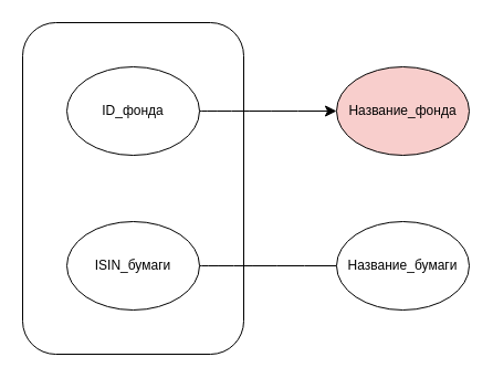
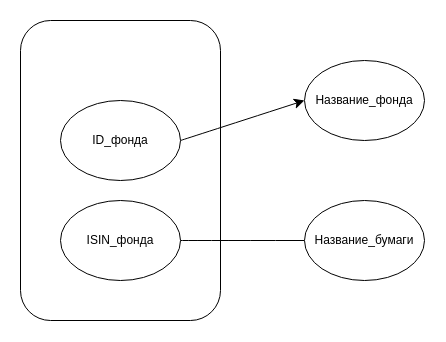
  <mxCell id="0" />
  <mxCell id="1" parent="0" />
  <mxCell id="2" value="" style="rounded=1;whiteSpace=wrap;html=1;" vertex="1" parent="1"><mxGeometry x="20" y="20" width="200" height="300" as="geometry" /></mxCell>
  <mxCell id="3" style="edgeStyle=none;curved=1;rounded=0;orthogonalLoop=1;jettySize=auto;html=1;exitX=1;exitY=0.5;exitDx=0;exitDy=0;fontSize=12;startSize=8;endSize=8;entryX=0;entryY=0.5;entryDx=0;entryDy=0;" edge="1" parent="1" source="4" target="7"><mxGeometry relative="1" as="geometry"><mxPoint x="300" y="100" as="targetPoint" /></mxGeometry></mxCell>
- <mxCell id="4" value="ID_фонда" style="ellipse;whiteSpace=wrap;html=1;" vertex="1" parent="1"><mxGeometry x="60" y="60" width="120" height="80" as="geometry" /></mxCell>
+ <mxCell id="4" value="ID_фонда" style="ellipse;whiteSpace=wrap;html=1;" vertex="1" parent="1"><mxGeometry x="60" y="100" width="120" height="80" as="geometry" /></mxCell>
  <mxCell id="5" style="edgeStyle=none;curved=1;rounded=0;orthogonalLoop=1;jettySize=auto;html=1;exitX=1;exitY=0.5;exitDx=0;exitDy=0;entryX=0;entryY=0.5;entryDx=0;entryDy=0;fontSize=12;startSize=8;endSize=8;endArrow=none;" edge="1" parent="1" source="6" target="8"><mxGeometry relative="1" as="geometry" /></mxCell>
- <mxCell id="6" value="ISIN_бумаги" style="ellipse;whiteSpace=wrap;html=1;" vertex="1" parent="1"><mxGeometry x="60" y="200" width="120" height="80" as="geometry" /></mxCell>
- <mxCell id="7" value="Название_фонда" style="ellipse;whiteSpace=wrap;html=1;fillColor=#f8cecc;" vertex="1" parent="1"><mxGeometry x="304" y="60" width="120" height="80" as="geometry" /></mxCell>
+ <mxCell id="6" value="ISIN_фонда" style="ellipse;whiteSpace=wrap;html=1;" vertex="1" parent="1"><mxGeometry x="60" y="200" width="120" height="80" as="geometry" /></mxCell>
+ <mxCell id="7" value="Название_фонда" style="ellipse;whiteSpace=wrap;html=1;" vertex="1" parent="1"><mxGeometry x="304" y="60" width="120" height="80" as="geometry" /></mxCell>
  <mxCell id="8" value="Название_бумаги" style="ellipse;whiteSpace=wrap;html=1;" vertex="1" parent="1"><mxGeometry x="304" y="200" width="120" height="80" as="geometry" /></mxCell>
